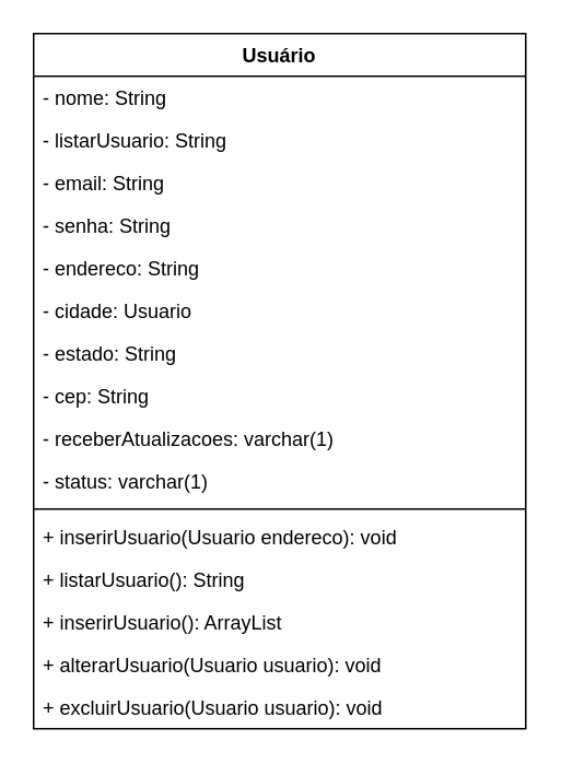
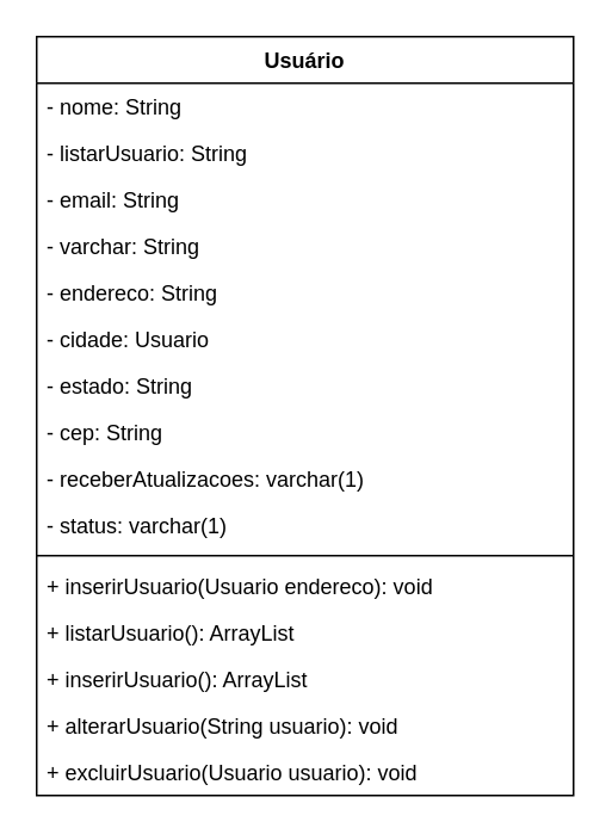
  <mxCell id="0" />
  <mxCell id="1" parent="0" />
  <mxCell id="2" value="Usuário" style="swimlane;fontStyle=1;align=center;verticalAlign=top;childLayout=stackLayout;horizontal=1;startSize=26;horizontalStack=0;resizeParent=1;resizeParentMax=0;resizeLast=0;collapsible=1;marginBottom=0;" vertex="1" parent="1"><mxGeometry x="20" y="20" width="300" height="424" as="geometry" /></mxCell>
  <mxCell id="3" value="- nome: String" style="text;strokeColor=none;fillColor=none;align=left;verticalAlign=top;spacingLeft=4;spacingRight=4;overflow=hidden;rotatable=0;points=[[0,0.5],[1,0.5]];portConstraint=eastwest;" vertex="1" parent="2"><mxGeometry y="26" width="300" height="26" as="geometry" /></mxCell>
  <mxCell id="4" value="- listarUsuario: String" style="text;strokeColor=none;fillColor=none;align=left;verticalAlign=top;spacingLeft=4;spacingRight=4;overflow=hidden;rotatable=0;points=[[0,0.5],[1,0.5]];portConstraint=eastwest;" vertex="1" parent="2"><mxGeometry y="52" width="300" height="26" as="geometry" /></mxCell>
  <mxCell id="5" value="- email: String" style="text;strokeColor=none;fillColor=none;align=left;verticalAlign=top;spacingLeft=4;spacingRight=4;overflow=hidden;rotatable=0;points=[[0,0.5],[1,0.5]];portConstraint=eastwest;" vertex="1" parent="2"><mxGeometry y="78" width="300" height="26" as="geometry" /></mxCell>
- <mxCell id="6" value="- senha: String" style="text;strokeColor=none;fillColor=none;align=left;verticalAlign=top;spacingLeft=4;spacingRight=4;overflow=hidden;rotatable=0;points=[[0,0.5],[1,0.5]];portConstraint=eastwest;" vertex="1" parent="2"><mxGeometry y="104" width="300" height="26" as="geometry" /></mxCell>
+ <mxCell id="6" value="- varchar: String" style="text;strokeColor=none;fillColor=none;align=left;verticalAlign=top;spacingLeft=4;spacingRight=4;overflow=hidden;rotatable=0;points=[[0,0.5],[1,0.5]];portConstraint=eastwest;" vertex="1" parent="2"><mxGeometry y="104" width="300" height="26" as="geometry" /></mxCell>
  <mxCell id="7" value="- endereco: String" style="text;strokeColor=none;fillColor=none;align=left;verticalAlign=top;spacingLeft=4;spacingRight=4;overflow=hidden;rotatable=0;points=[[0,0.5],[1,0.5]];portConstraint=eastwest;" vertex="1" parent="2"><mxGeometry y="130" width="300" height="26" as="geometry" /></mxCell>
  <mxCell id="8" value="- cidade: Usuario" style="text;strokeColor=none;fillColor=none;align=left;verticalAlign=top;spacingLeft=4;spacingRight=4;overflow=hidden;rotatable=0;points=[[0,0.5],[1,0.5]];portConstraint=eastwest;" vertex="1" parent="2"><mxGeometry y="156" width="300" height="26" as="geometry" /></mxCell>
  <mxCell id="9" value="- estado: String" style="text;strokeColor=none;fillColor=none;align=left;verticalAlign=top;spacingLeft=4;spacingRight=4;overflow=hidden;rotatable=0;points=[[0,0.5],[1,0.5]];portConstraint=eastwest;" vertex="1" parent="2"><mxGeometry y="182" width="300" height="26" as="geometry" /></mxCell>
  <mxCell id="10" value="- cep: String" style="text;strokeColor=none;fillColor=none;align=left;verticalAlign=top;spacingLeft=4;spacingRight=4;overflow=hidden;rotatable=0;points=[[0,0.5],[1,0.5]];portConstraint=eastwest;" vertex="1" parent="2"><mxGeometry y="208" width="300" height="26" as="geometry" /></mxCell>
  <mxCell id="11" value="- receberAtualizacoes: varchar(1)" style="text;strokeColor=none;fillColor=none;align=left;verticalAlign=top;spacingLeft=4;spacingRight=4;overflow=hidden;rotatable=0;points=[[0,0.5],[1,0.5]];portConstraint=eastwest;" vertex="1" parent="2"><mxGeometry y="234" width="300" height="26" as="geometry" /></mxCell>
  <mxCell id="12" value="- status: varchar(1)" style="text;strokeColor=none;fillColor=none;align=left;verticalAlign=top;spacingLeft=4;spacingRight=4;overflow=hidden;rotatable=0;points=[[0,0.5],[1,0.5]];portConstraint=eastwest;" vertex="1" parent="2"><mxGeometry y="260" width="300" height="26" as="geometry" /></mxCell>
  <mxCell id="13" value="" style="line;strokeWidth=1;fillColor=none;align=left;verticalAlign=middle;spacingTop=-1;spacingLeft=3;spacingRight=3;rotatable=0;labelPosition=right;points=[];portConstraint=eastwest;" vertex="1" parent="2"><mxGeometry y="286" width="300" height="8" as="geometry" /></mxCell>
  <mxCell id="14" value="+ inserirUsuario(Usuario endereco): void" style="text;strokeColor=none;fillColor=none;align=left;verticalAlign=top;spacingLeft=4;spacingRight=4;overflow=hidden;rotatable=0;points=[[0,0.5],[1,0.5]];portConstraint=eastwest;" vertex="1" parent="2"><mxGeometry y="294" width="300" height="26" as="geometry" /></mxCell>
- <mxCell id="15" value="+ listarUsuario(): String" style="text;strokeColor=none;fillColor=none;align=left;verticalAlign=top;spacingLeft=4;spacingRight=4;overflow=hidden;rotatable=0;points=[[0,0.5],[1,0.5]];portConstraint=eastwest;" vertex="1" parent="2"><mxGeometry y="320" width="300" height="26" as="geometry" /></mxCell>
+ <mxCell id="15" value="+ listarUsuario(): ArrayList" style="text;strokeColor=none;fillColor=none;align=left;verticalAlign=top;spacingLeft=4;spacingRight=4;overflow=hidden;rotatable=0;points=[[0,0.5],[1,0.5]];portConstraint=eastwest;" vertex="1" parent="2"><mxGeometry y="320" width="300" height="26" as="geometry" /></mxCell>
  <mxCell id="16" value="+ inserirUsuario(): ArrayList" style="text;strokeColor=none;fillColor=none;align=left;verticalAlign=top;spacingLeft=4;spacingRight=4;overflow=hidden;rotatable=0;points=[[0,0.5],[1,0.5]];portConstraint=eastwest;" vertex="1" parent="2"><mxGeometry y="346" width="300" height="26" as="geometry" /></mxCell>
- <mxCell id="17" value="+ alterarUsuario(Usuario usuario): void" style="text;strokeColor=none;fillColor=none;align=left;verticalAlign=top;spacingLeft=4;spacingRight=4;overflow=hidden;rotatable=0;points=[[0,0.5],[1,0.5]];portConstraint=eastwest;" vertex="1" parent="2"><mxGeometry y="372" width="300" height="26" as="geometry" /></mxCell>
+ <mxCell id="17" value="+ alterarUsuario(String usuario): void" style="text;strokeColor=none;fillColor=none;align=left;verticalAlign=top;spacingLeft=4;spacingRight=4;overflow=hidden;rotatable=0;points=[[0,0.5],[1,0.5]];portConstraint=eastwest;" vertex="1" parent="2"><mxGeometry y="372" width="300" height="26" as="geometry" /></mxCell>
  <mxCell id="18" value="+ excluirUsuario(Usuario usuario): void" style="text;strokeColor=none;fillColor=none;align=left;verticalAlign=top;spacingLeft=4;spacingRight=4;overflow=hidden;rotatable=0;points=[[0,0.5],[1,0.5]];portConstraint=eastwest;" vertex="1" parent="2"><mxGeometry y="398" width="300" height="26" as="geometry" /></mxCell>
